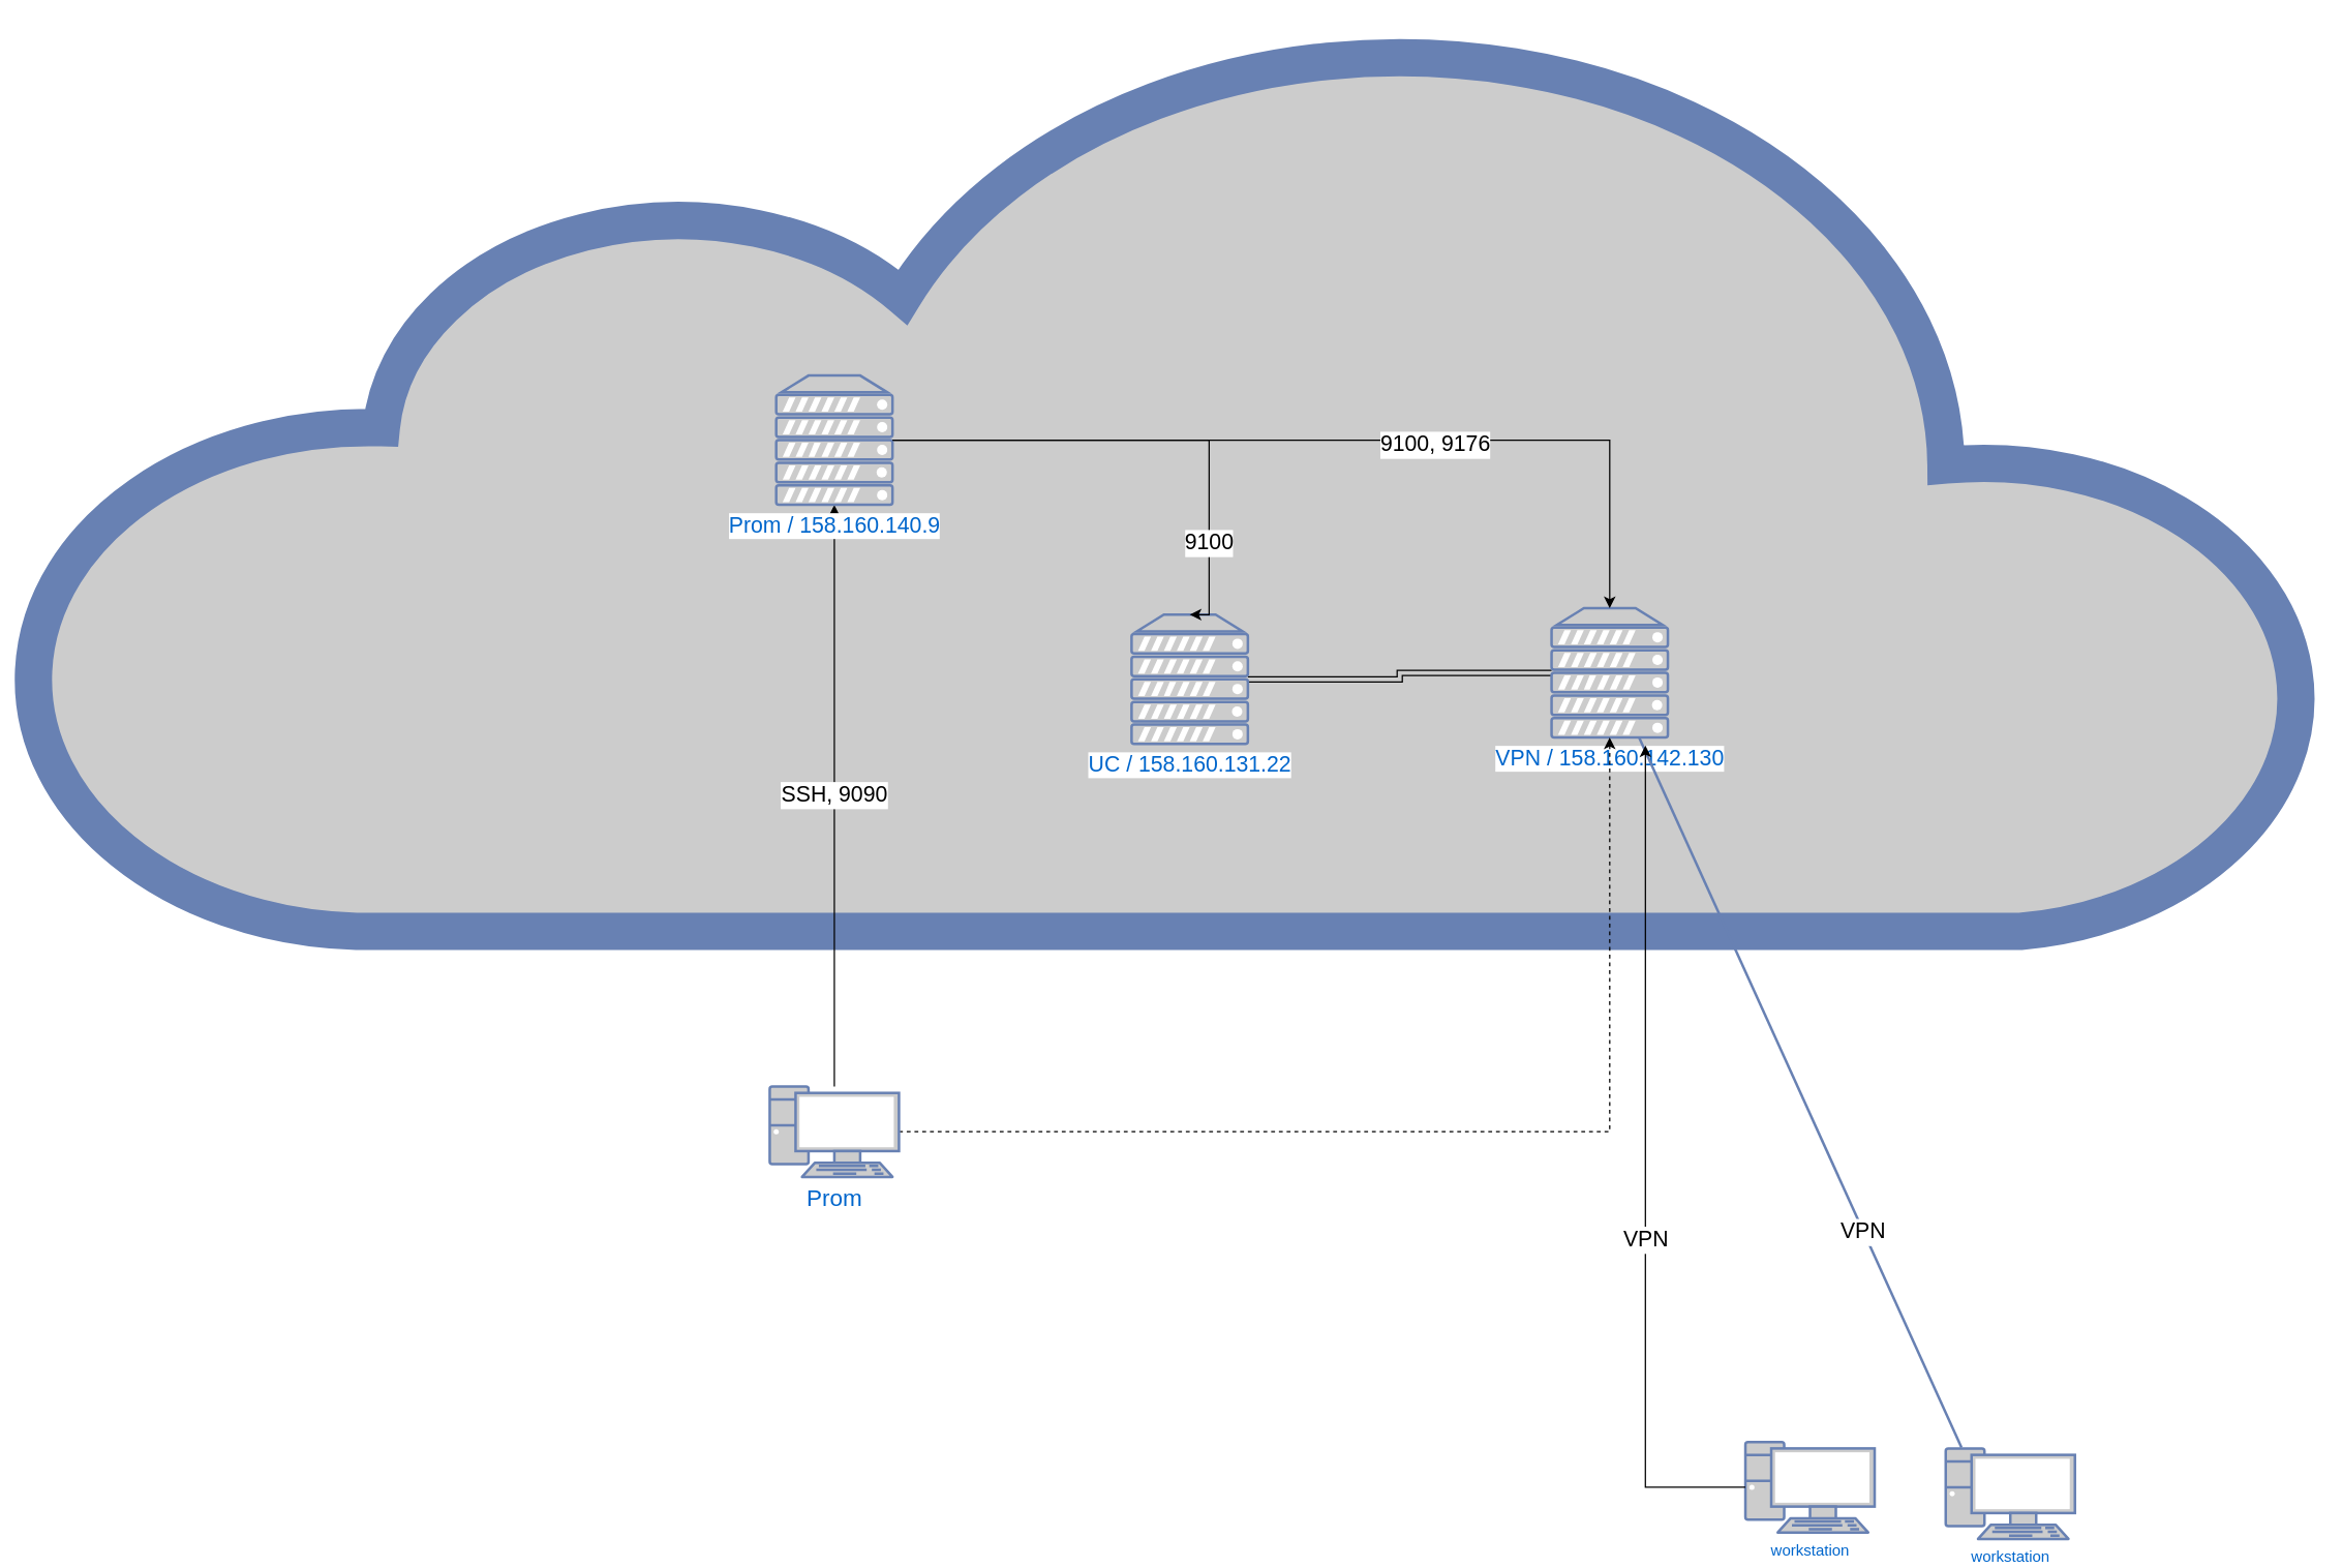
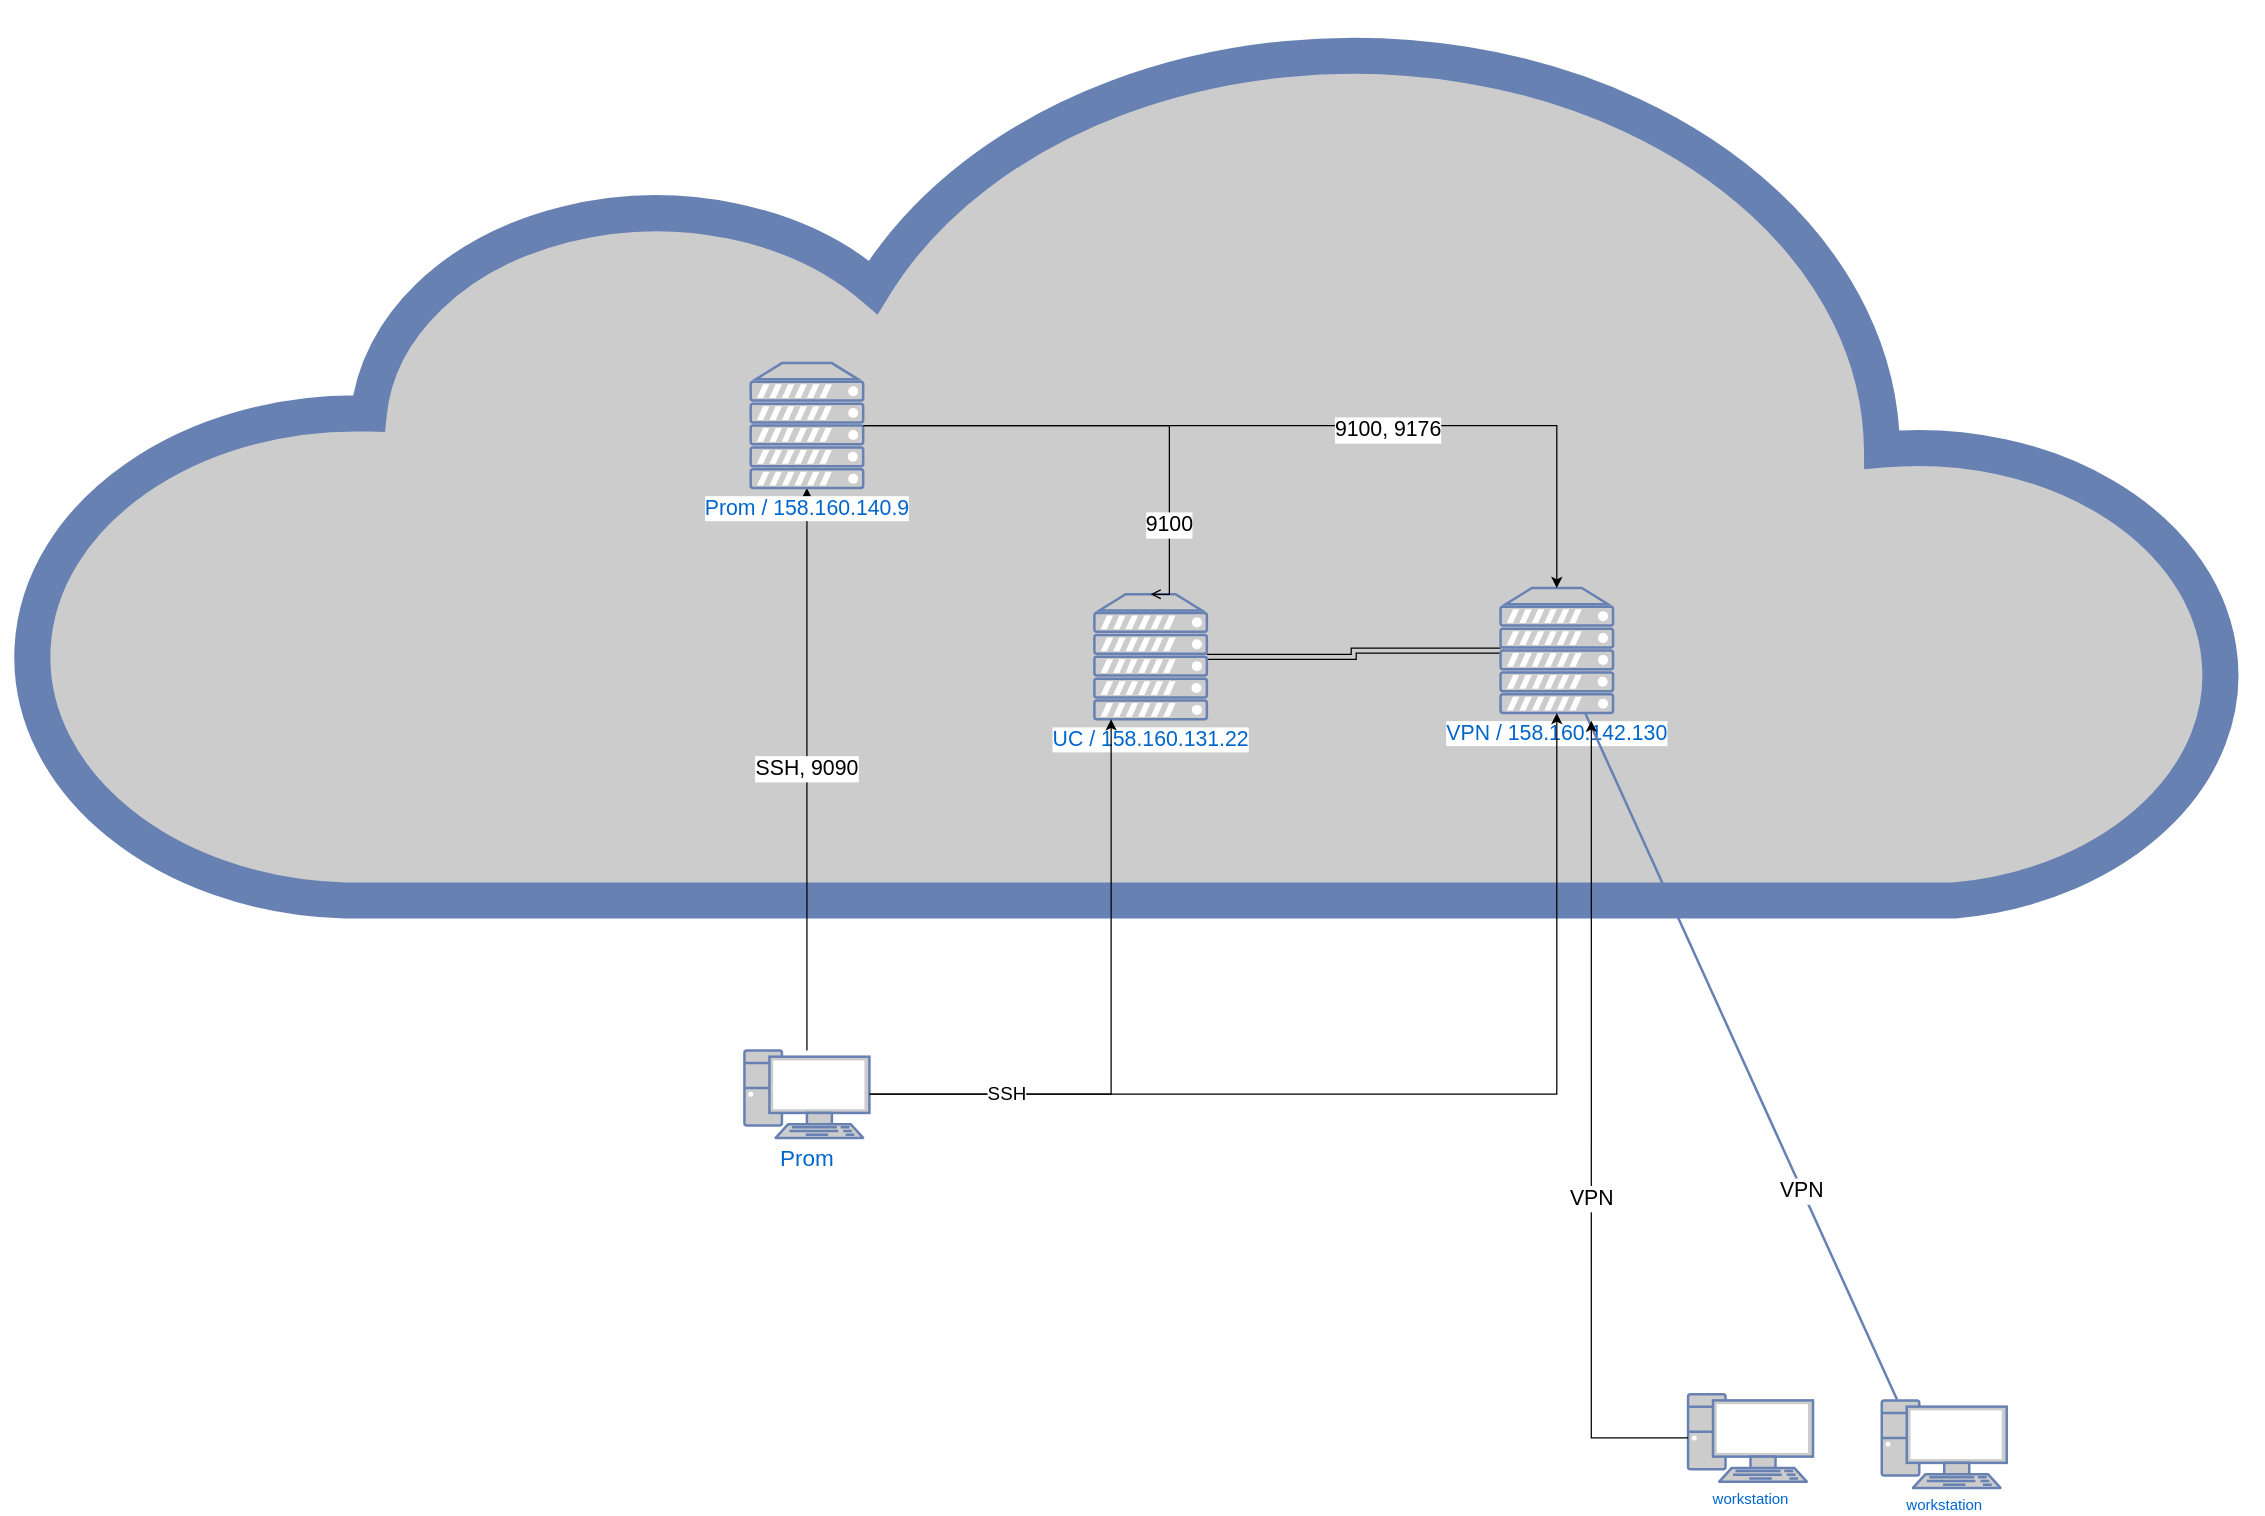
  <mxCell id="0" />
  <mxCell id="1" parent="0" />
  <mxCell id="2" value="workstation" style="fontColor=#0066CC;verticalAlign=top;verticalLabelPosition=bottom;labelPosition=center;align=center;html=1;fillColor=#CCCCCC;strokeColor=#6881B3;gradientColor=none;gradientDirection=north;strokeWidth=2;shape=mxgraph.networks.pc;rounded=1;shadow=0;comic=0;labelBackgroundColor=#ffffff;" parent="1" vertex="1"><mxGeometry x="1505" y="1120" width="100" height="70" as="geometry" /></mxCell>
  <mxCell id="3" value="" style="html=1;outlineConnect=0;fillColor=#CCCCCC;strokeColor=#6881B3;gradientColor=none;gradientDirection=north;strokeWidth=2;shape=mxgraph.networks.cloud;fontColor=#ffffff;fontSize=17;" parent="1" vertex="1"><mxGeometry x="20" y="20" width="1770" height="700" as="geometry" /></mxCell>
  <mxCell id="4" value="" style="edgeStyle=orthogonalEdgeStyle;rounded=0;orthogonalLoop=1;jettySize=auto;html=1;shape=link;" parent="1" source="5" target="8" edge="1"><mxGeometry relative="1" as="geometry" /></mxCell>
  <mxCell id="5" value="VPN / 158.160.142.130" style="fontColor=#0066CC;verticalAlign=top;verticalLabelPosition=bottom;labelPosition=center;align=center;html=1;fillColor=#CCCCCC;strokeColor=#6881B3;gradientColor=none;gradientDirection=north;strokeWidth=2;shape=mxgraph.networks.server;rounded=1;shadow=0;comic=0;labelBackgroundColor=#ffffff;direction=east;fontSize=17;" parent="1" vertex="1"><mxGeometry x="1200" y="470" width="90" height="100" as="geometry" /></mxCell>
  <mxCell id="6" style="edgeStyle=none;html=1;labelBackgroundColor=none;endArrow=none;strokeWidth=2;fontFamily=Verdana;fontSize=28;fontColor=#0066CC;rounded=0;strokeColor=#6881B3;entryX=0.122;entryY=-0.011;entryDx=0;entryDy=0;entryPerimeter=0;" parent="1" source="5" target="2" edge="1"><mxGeometry relative="1" as="geometry"><mxPoint x="1227" y="949" as="targetPoint" /></mxGeometry></mxCell>
  <mxCell id="7" value="VPN " style="edgeLabel;html=1;align=center;verticalAlign=middle;resizable=0;points=[];fontSize=17;" vertex="1" connectable="0" parent="6"><mxGeometry x="0.39" y="-2" relative="1" as="geometry"><mxPoint x="1" as="offset" /></mxGeometry></mxCell>
  <mxCell id="8" value="UC /&amp;nbsp;158.160.131.22 " style="fontColor=#0066CC;verticalAlign=top;verticalLabelPosition=bottom;labelPosition=center;align=center;html=1;fillColor=#CCCCCC;strokeColor=#6881B3;gradientColor=none;gradientDirection=north;strokeWidth=2;shape=mxgraph.networks.server;rounded=1;shadow=0;comic=0;labelBackgroundColor=#ffffff;fontSize=17;" parent="1" vertex="1"><mxGeometry x="875" y="475" width="90" height="100" as="geometry" /></mxCell>
  <mxCell id="9" value="workstation" style="fontColor=#0066CC;verticalAlign=top;verticalLabelPosition=bottom;labelPosition=center;align=center;html=1;fillColor=#CCCCCC;strokeColor=#6881B3;gradientColor=none;gradientDirection=north;strokeWidth=2;shape=mxgraph.networks.pc;rounded=1;shadow=0;comic=0;labelBackgroundColor=#ffffff;" parent="1" vertex="1"><mxGeometry x="1350" y="1115" width="100" height="70" as="geometry" /></mxCell>
  <mxCell id="10" style="edgeStyle=orthogonalEdgeStyle;rounded=0;orthogonalLoop=1;jettySize=auto;html=1;entryX=0.807;entryY=1.062;entryDx=0;entryDy=0;entryPerimeter=0;" parent="1" source="9" target="5" edge="1"><mxGeometry relative="1" as="geometry" /></mxCell>
  <mxCell id="11" value="VPN" style="edgeLabel;html=1;align=center;verticalAlign=middle;resizable=0;points=[];fontSize=17;" vertex="1" connectable="0" parent="10"><mxGeometry x="-0.173" relative="1" as="geometry"><mxPoint as="offset" /></mxGeometry></mxCell>
- <mxCell id="12" style="edgeStyle=orthogonalEdgeStyle;rounded=0;orthogonalLoop=1;jettySize=auto;html=1;dashed=1;" parent="1" source="15" target="5" edge="1"><mxGeometry relative="1" as="geometry" /></mxCell>
+ <mxCell id="12" style="edgeStyle=orthogonalEdgeStyle;rounded=0;orthogonalLoop=1;jettySize=auto;html=1;" parent="1" source="15" target="5" edge="1"><mxGeometry relative="1" as="geometry" /></mxCell>
  <mxCell id="13" style="edgeStyle=orthogonalEdgeStyle;rounded=0;orthogonalLoop=1;jettySize=auto;html=1;" edge="1" parent="1" source="15" target="20"><mxGeometry relative="1" as="geometry" /></mxCell>
  <mxCell id="14" value="SSH, 9090" style="edgeLabel;html=1;align=center;verticalAlign=middle;resizable=0;points=[];fontSize=17;" vertex="1" connectable="0" parent="13"><mxGeometry x="0.003" y="1" relative="1" as="geometry"><mxPoint as="offset" /></mxGeometry></mxCell>
  <mxCell id="15" value="Prom" style="fontColor=#0066CC;verticalAlign=top;verticalLabelPosition=bottom;labelPosition=center;align=center;html=1;outlineConnect=0;fillColor=#CCCCCC;strokeColor=#6881B3;gradientColor=none;gradientDirection=north;strokeWidth=2;shape=mxgraph.networks.pc;fontSize=18;" parent="1" vertex="1"><mxGeometry x="595" y="840" width="100" height="70" as="geometry" /></mxCell>
- <mxCell id="18" value="" style="edgeStyle=orthogonalEdgeStyle;rounded=0;orthogonalLoop=1;jettySize=auto;html=1;entryX=0.5;entryY=0;entryDx=0;entryDy=0;entryPerimeter=0;" edge="1" parent="1" source="20" target="8"><mxGeometry relative="1" as="geometry"><mxPoint x="645" y="470" as="targetPoint" /><Array as="points"><mxPoint x="935" y="340" /></Array></mxGeometry></mxCell>
+ <mxCell id="16" style="edgeStyle=orthogonalEdgeStyle;rounded=0;orthogonalLoop=1;jettySize=auto;html=1;entryX=0.149;entryY=1;entryDx=0;entryDy=0;entryPerimeter=0;" parent="1" source="15" target="8" edge="1"><mxGeometry relative="1" as="geometry"><mxPoint x="750" y="880" as="sourcePoint" /></mxGeometry></mxCell>
+ <mxCell id="17" value="&lt;font style=&quot;font-size: 15px;&quot;&gt;SSH&lt;/font&gt;" style="edgeLabel;html=1;align=center;verticalAlign=middle;resizable=0;points=[];" parent="16" vertex="1" connectable="0"><mxGeometry x="-0.557" y="2" relative="1" as="geometry"><mxPoint as="offset" /></mxGeometry></mxCell>
+ <mxCell id="18" value="" style="edgeStyle=orthogonalEdgeStyle;rounded=0;orthogonalLoop=1;jettySize=auto;html=1;entryX=0.5;entryY=0;entryDx=0;entryDy=0;entryPerimeter=0;endArrow=open;" edge="1" parent="1" source="20" target="8"><mxGeometry relative="1" as="geometry"><mxPoint x="645" y="470" as="targetPoint" /><Array as="points"><mxPoint x="935" y="340" /></Array></mxGeometry></mxCell>
  <mxCell id="19" value="9100" style="edgeLabel;html=1;align=center;verticalAlign=middle;resizable=0;points=[];fontSize=17;" vertex="1" connectable="0" parent="18"><mxGeometry x="0.642" y="-1" relative="1" as="geometry"><mxPoint as="offset" /></mxGeometry></mxCell>
  <mxCell id="20" value="Prom /&amp;nbsp;158.160.140.9 " style="fontColor=#0066CC;verticalAlign=top;verticalLabelPosition=bottom;labelPosition=center;align=center;html=1;fillColor=#CCCCCC;strokeColor=#6881B3;gradientColor=none;gradientDirection=north;strokeWidth=2;shape=mxgraph.networks.server;rounded=1;shadow=0;comic=0;labelBackgroundColor=#ffffff;fontSize=17;" vertex="1" parent="1"><mxGeometry x="600" y="290" width="90" height="100" as="geometry" /></mxCell>
  <mxCell id="21" style="edgeStyle=orthogonalEdgeStyle;rounded=0;orthogonalLoop=1;jettySize=auto;html=1;entryX=0.5;entryY=0;entryDx=0;entryDy=0;entryPerimeter=0;" edge="1" parent="1" source="20" target="5"><mxGeometry relative="1" as="geometry" /></mxCell>
  <mxCell id="22" value="9100, 9176" style="edgeLabel;html=1;align=center;verticalAlign=middle;resizable=0;points=[];fontSize=17;" vertex="1" connectable="0" parent="21"><mxGeometry x="0.224" y="-3" relative="1" as="geometry"><mxPoint as="offset" /></mxGeometry></mxCell>
